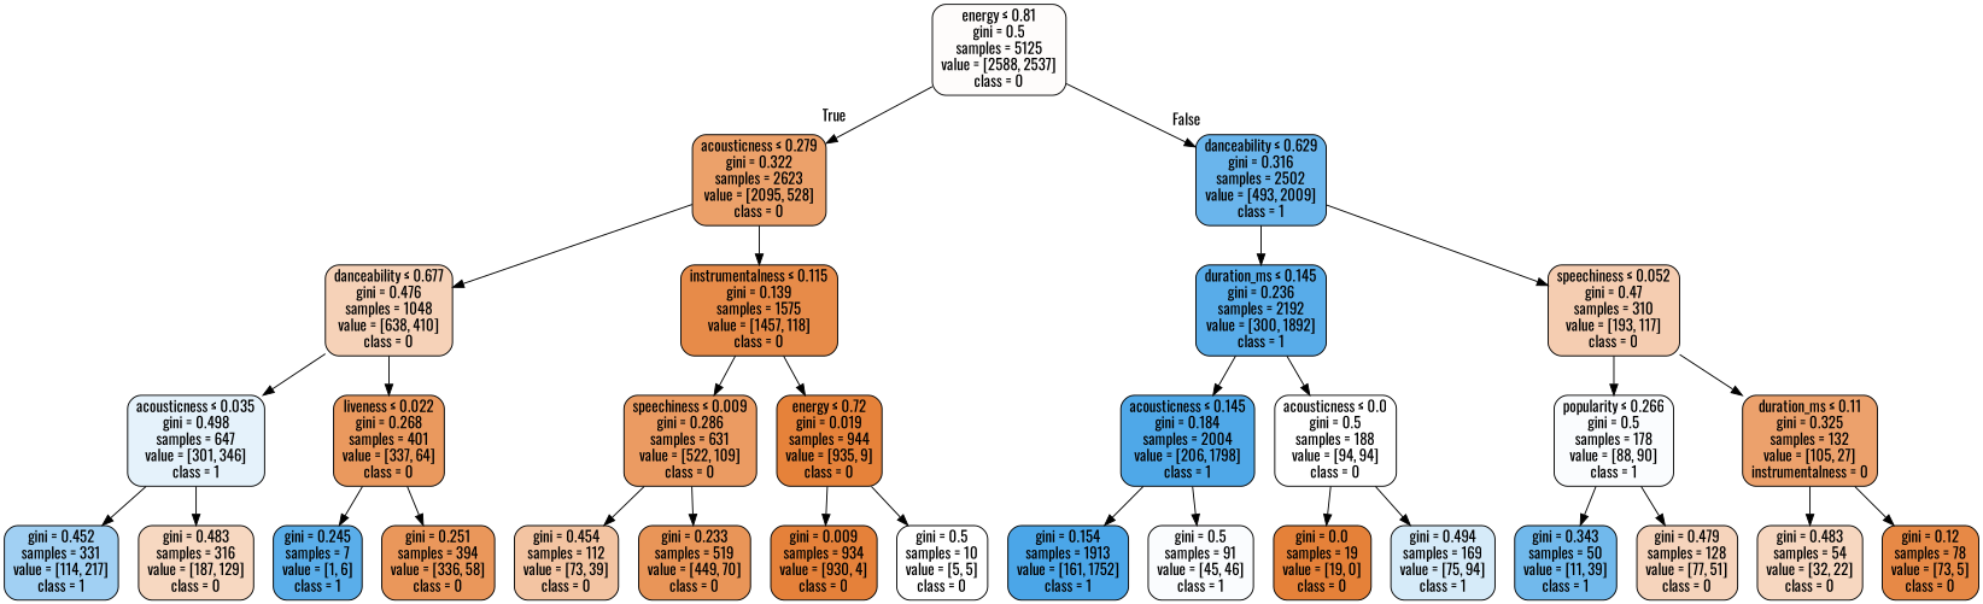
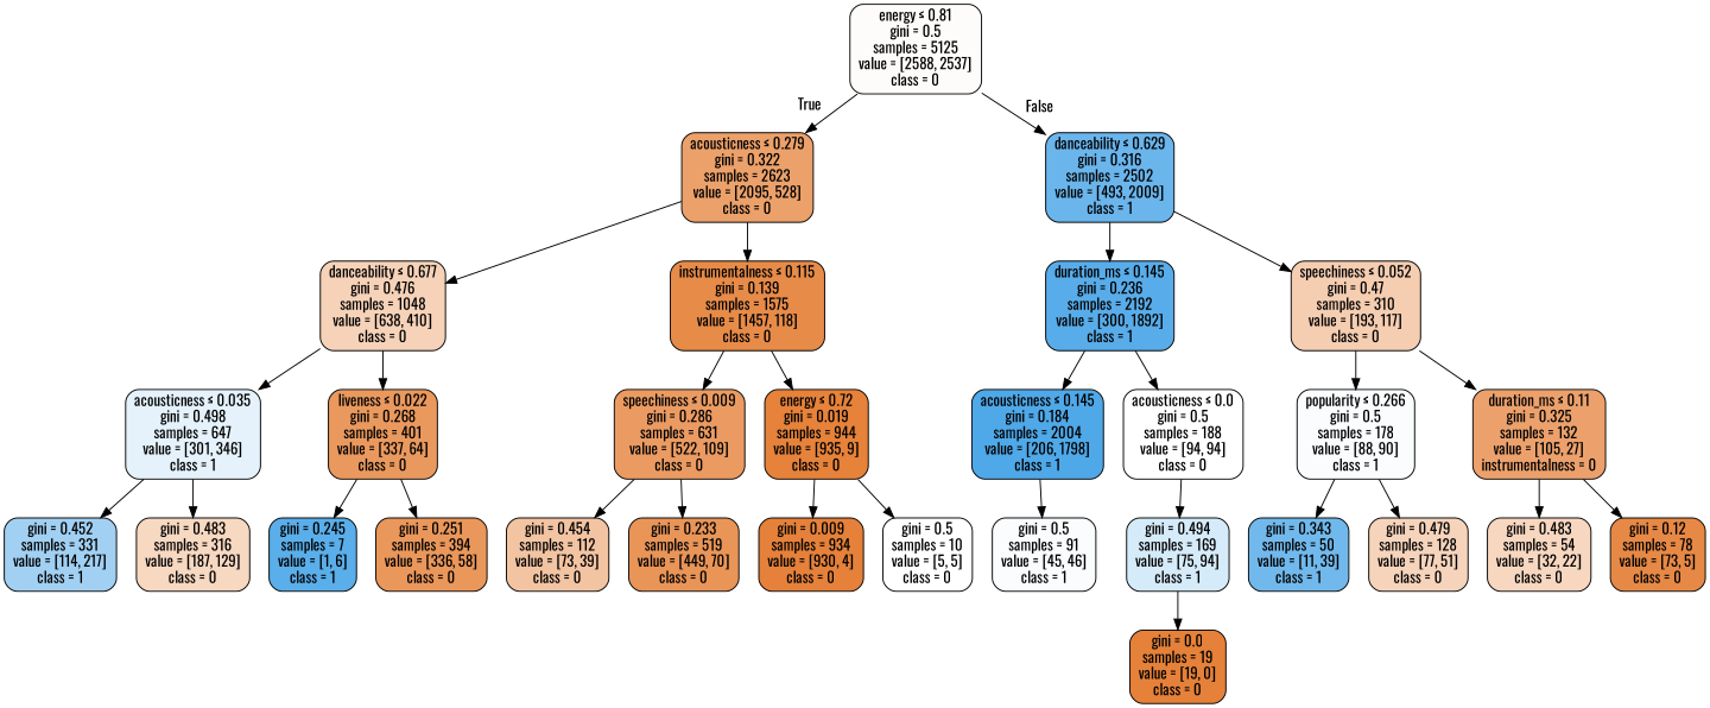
  digraph {
    fontname=Oswald
    node [color=black fillcolor="#e5813900" fontname=Oswald shape=box style="filled, rounded"]
    edge [fontname=Oswald]
    n1 [fillcolor="#e5813905" label=<energy &le; 0.81<br/>gini = 0.5<br/>samples = 5125<br/>value = [2588, 2537]<br/>class = 0>]
    n2 [fillcolor="#e58139bf" label=<acousticness &le; 0.279<br/>gini = 0.322<br/>samples = 2623<br/>value = [2095, 528]<br/>class = 0>]
    n3 [fillcolor="#399de5c0" label=<danceability &le; 0.629<br/>gini = 0.316<br/>samples = 2502<br/>value = [493, 2009]<br/>class = 1>]
    n4 [fillcolor="#e581395b" label=<danceability &le; 0.677<br/>gini = 0.476<br/>samples = 1048<br/>value = [638, 410]<br/>class = 0>]
    n5 [fillcolor="#e58139ea" label=<instrumentalness &le; 0.115<br/>gini = 0.139<br/>samples = 1575<br/>value = [1457, 118]<br/>class = 0>]
    n6 [fillcolor="#399de5d7" label=<duration_ms &le; 0.145<br/>gini = 0.236<br/>samples = 2192<br/>value = [300, 1892]<br/>class = 1>]
    n7 [fillcolor="#e5813964" label=<speechiness &le; 0.052<br/>gini = 0.47<br/>samples = 310<br/>value = [193, 117]<br/>class = 0>]
    n8 [fillcolor="#399de521" label=<acousticness &le; 0.035<br/>gini = 0.498<br/>samples = 647<br/>value = [301, 346]<br/>class = 1>]
    n9 [fillcolor="#e58139cf" label=<liveness &le; 0.022<br/>gini = 0.268<br/>samples = 401<br/>value = [337, 64]<br/>class = 0>]
    n10 [fillcolor="#e58139ca" label=<speechiness &le; 0.009<br/>gini = 0.286<br/>samples = 631<br/>value = [522, 109]<br/>class = 0>]
    n11 [fillcolor="#e58139fd" label=<energy &le; 0.72<br/>gini = 0.019<br/>samples = 944<br/>value = [935, 9]<br/>class = 0>]
    n12 [fillcolor="#399de579" label=<gini = 0.452<br/>samples = 331<br/>value = [114, 217]<br/>class = 1>]
    n13 [fillcolor="#e581394f" label=<gini = 0.483<br/>samples = 316<br/>value = [187, 129]<br/>class = 0>]
    n14 [fillcolor="#399de5d4" label=<gini = 0.245<br/>samples = 7<br/>value = [1, 6]<br/>class = 1>]
    n15 [fillcolor="#e58139d3" label=<gini = 0.251<br/>samples = 394<br/>value = [336, 58]<br/>class = 0>]
    n16 [fillcolor="#e5813977" label=<gini = 0.454<br/>samples = 112<br/>value = [73, 39]<br/>class = 0>]
    n17 [fillcolor="#e58139d7" label=<gini = 0.233<br/>samples = 519<br/>value = [449, 70]<br/>class = 0>]
    n18 [fillcolor="#e58139fe" label=<gini = 0.009<br/>samples = 934<br/>value = [930, 4]<br/>class = 0>]
    n19 [label=<gini = 0.5<br/>samples = 10<br/>value = [5, 5]<br/>class = 0>]
    n20 [fillcolor="#399de5e2" label=<acousticness &le; 0.145<br/>gini = 0.184<br/>samples = 2004<br/>value = [206, 1798]<br/>class = 1>]
    n21 [label=<acousticness &le; 0.0<br/>gini = 0.5<br/>samples = 188<br/>value = [94, 94]<br/>class = 0>]
    n22 [fillcolor="#399de506" label=<popularity &le; 0.266<br/>gini = 0.5<br/>samples = 178<br/>value = [88, 90]<br/>class = 1>]
    n23 [fillcolor="#e58139bd" label=<duration_ms &le; 0.11<br/>gini = 0.325<br/>samples = 132<br/>value = [105, 27]<br/>instrumentalness = 0>]
-   n24 [fillcolor="#399de5e8" label=<gini = 0.154<br/>samples = 1913<br/>value = [161, 1752]<br/>class = 1>]
    n25 [fillcolor="#399de506" label=<gini = 0.5<br/>samples = 91<br/>value = [45, 46]<br/>class = 1>]
    n26 [fillcolor="#e58139ff" label=<gini = 0.0<br/>samples = 19<br/>value = [19, 0]<br/>class = 0>]
    n27 [fillcolor="#399de534" label=<gini = 0.494<br/>samples = 169<br/>value = [75, 94]<br/>class = 1>]
    n28 [fillcolor="#399de5b7" label=<gini = 0.343<br/>samples = 50<br/>value = [11, 39]<br/>class = 1>]
    n29 [fillcolor="#e5813956" label=<gini = 0.479<br/>samples = 128<br/>value = [77, 51]<br/>class = 0>]
    n30 [fillcolor="#e5813950" label=<gini = 0.483<br/>samples = 54<br/>value = [32, 22]<br/>class = 0>]
    n31 [fillcolor="#e58139ee" label=<gini = 0.12<br/>samples = 78<br/>value = [73, 5]<br/>class = 0>]
    n1 -> n2 [headlabel=True labelangle=45 labeldistance=2.5]
    n1 -> n3 [headlabel=False labelangle=-45 labeldistance=2.5]
    n2 -> n4
    n2 -> n5
    n3 -> n6
    n3 -> n7
    n4 -> n8
    n4 -> n9
    n5 -> n10
    n5 -> n11
    n6 -> n20
    n6 -> n21
    n7 -> n22
    n7 -> n23
    n8 -> n12
    n8 -> n13
    n9 -> n14
    n9 -> n15
    n10 -> n16
    n10 -> n17
    n11 -> n18
    n11 -> n19
-   n20 -> n24
    n20 -> n25
-   n21 -> n26
+   n27 -> n26
    n21 -> n27
    n22 -> n28
    n22 -> n29
    n23 -> n30
    n23 -> n31
  }
